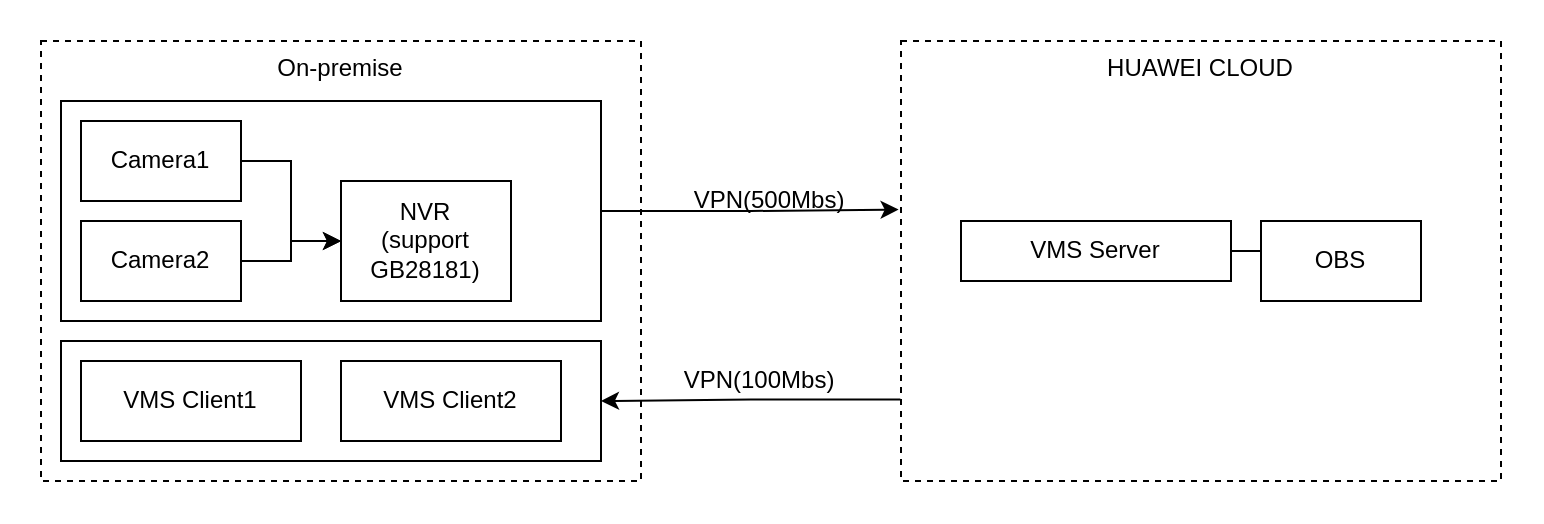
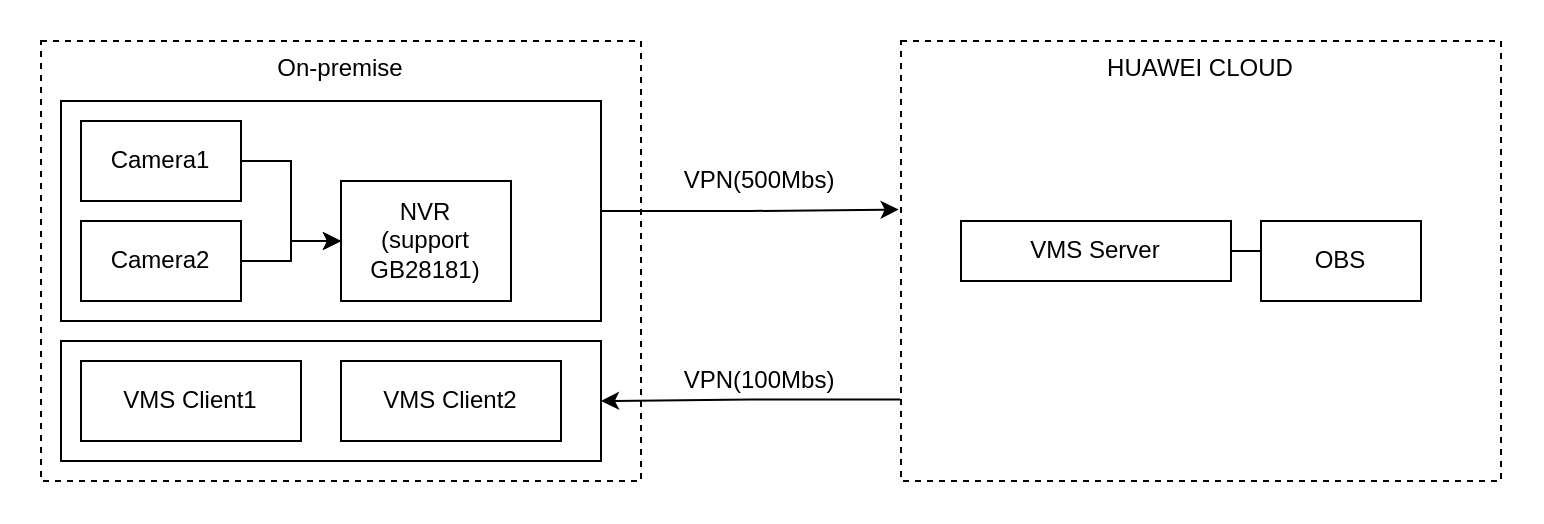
  <mxCell id="0" />
  <mxCell id="1" parent="0" />
  <mxCell id="2" value="On-premise" style="rounded=0;whiteSpace=wrap;html=1;horizontal=1;verticalAlign=top;align=center;dashed=1;" parent="1" vertex="1"><mxGeometry x="20" y="20" width="300" height="220" as="geometry" /></mxCell>
  <mxCell id="3" value="" style="rounded=0;whiteSpace=wrap;html=1;align=center;verticalAlign=top;" parent="1" vertex="1"><mxGeometry x="30" y="170" width="270" height="60" as="geometry" /></mxCell>
  <mxCell id="4" style="edgeStyle=orthogonalEdgeStyle;rounded=0;orthogonalLoop=1;jettySize=auto;html=1;entryX=-0.004;entryY=0.383;entryDx=0;entryDy=0;entryPerimeter=0;" parent="1" source="5" target="12" edge="1"><mxGeometry relative="1" as="geometry" /></mxCell>
  <mxCell id="5" value="" style="rounded=0;whiteSpace=wrap;html=1;align=center;verticalAlign=top;" parent="1" vertex="1"><mxGeometry x="30" y="50" width="270" height="110" as="geometry" /></mxCell>
  <mxCell id="6" value="NVR&lt;br&gt;(support GB28181)" style="rounded=0;whiteSpace=wrap;html=1;" parent="1" vertex="1"><mxGeometry x="170" y="90" width="85" height="60" as="geometry" /></mxCell>
  <mxCell id="7" style="edgeStyle=orthogonalEdgeStyle;rounded=0;orthogonalLoop=1;jettySize=auto;html=1;entryX=0;entryY=0.5;entryDx=0;entryDy=0;" parent="1" source="8" target="6" edge="1"><mxGeometry relative="1" as="geometry"><mxPoint x="170" y="150" as="targetPoint" /></mxGeometry></mxCell>
  <mxCell id="8" value="Camera2" style="rounded=0;whiteSpace=wrap;html=1;" parent="1" vertex="1"><mxGeometry x="40" y="110" width="80" height="40" as="geometry" /></mxCell>
  <mxCell id="9" style="edgeStyle=orthogonalEdgeStyle;rounded=0;orthogonalLoop=1;jettySize=auto;html=1;entryX=0;entryY=0.5;entryDx=0;entryDy=0;" parent="1" source="10" target="6" edge="1"><mxGeometry relative="1" as="geometry" /></mxCell>
  <mxCell id="10" value="Camera1" style="rounded=0;whiteSpace=wrap;html=1;" parent="1" vertex="1"><mxGeometry x="40" y="60" width="80" height="40" as="geometry" /></mxCell>
  <mxCell id="11" style="edgeStyle=orthogonalEdgeStyle;rounded=0;orthogonalLoop=1;jettySize=auto;html=1;entryX=1;entryY=0.5;entryDx=0;entryDy=0;exitX=-0.001;exitY=0.815;exitDx=0;exitDy=0;exitPerimeter=0;" parent="1" source="12" target="3" edge="1"><mxGeometry relative="1" as="geometry" /></mxCell>
  <mxCell id="12" value="HUAWEI CLOUD" style="rounded=0;whiteSpace=wrap;html=1;horizontal=1;verticalAlign=top;align=center;dashed=1;" parent="1" vertex="1"><mxGeometry x="450" y="20" width="300" height="220" as="geometry" /></mxCell>
  <mxCell id="13" style="edgeStyle=orthogonalEdgeStyle;rounded=0;orthogonalLoop=1;jettySize=auto;html=1;entryX=0;entryY=0.5;entryDx=0;entryDy=0;" parent="1" source="14" target="16" edge="1"><mxGeometry relative="1" as="geometry" /></mxCell>
  <mxCell id="14" value="VMS Server" style="rounded=0;whiteSpace=wrap;html=1;" parent="1" vertex="1"><mxGeometry x="480" y="110" width="135" height="30" as="geometry" /></mxCell>
- <mxCell id="15" value="VPN(500Mbs)" style="text;html=1;align=center;verticalAlign=middle;resizable=0;points=[];autosize=1;strokeColor=none;fillColor=none;" parent="1" vertex="1"><mxGeometry x="339" y="90" width="90" height="20" as="geometry" /></mxCell>
+ <mxCell id="15" value="VPN(500Mbs)" style="text;html=1;align=center;verticalAlign=middle;resizable=0;points=[];autosize=1;strokeColor=none;fillColor=none;" parent="1" vertex="1"><mxGeometry x="334" y="80" width="90" height="20" as="geometry" /></mxCell>
  <mxCell id="16" value="OBS" style="rounded=0;whiteSpace=wrap;html=1;" parent="1" vertex="1"><mxGeometry x="630" y="110" width="80" height="40" as="geometry" /></mxCell>
  <mxCell id="17" value="VMS Client1" style="rounded=0;whiteSpace=wrap;html=1;" parent="1" vertex="1"><mxGeometry x="40" y="180" width="110" height="40" as="geometry" /></mxCell>
  <mxCell id="18" value="VMS Client2" style="rounded=0;whiteSpace=wrap;html=1;" parent="1" vertex="1"><mxGeometry x="170" y="180" width="110" height="40" as="geometry" /></mxCell>
  <mxCell id="19" value="VPN(100Mbs)" style="text;html=1;align=center;verticalAlign=middle;resizable=0;points=[];autosize=1;strokeColor=none;fillColor=none;" parent="1" vertex="1"><mxGeometry x="334" y="180" width="90" height="20" as="geometry" /></mxCell>
